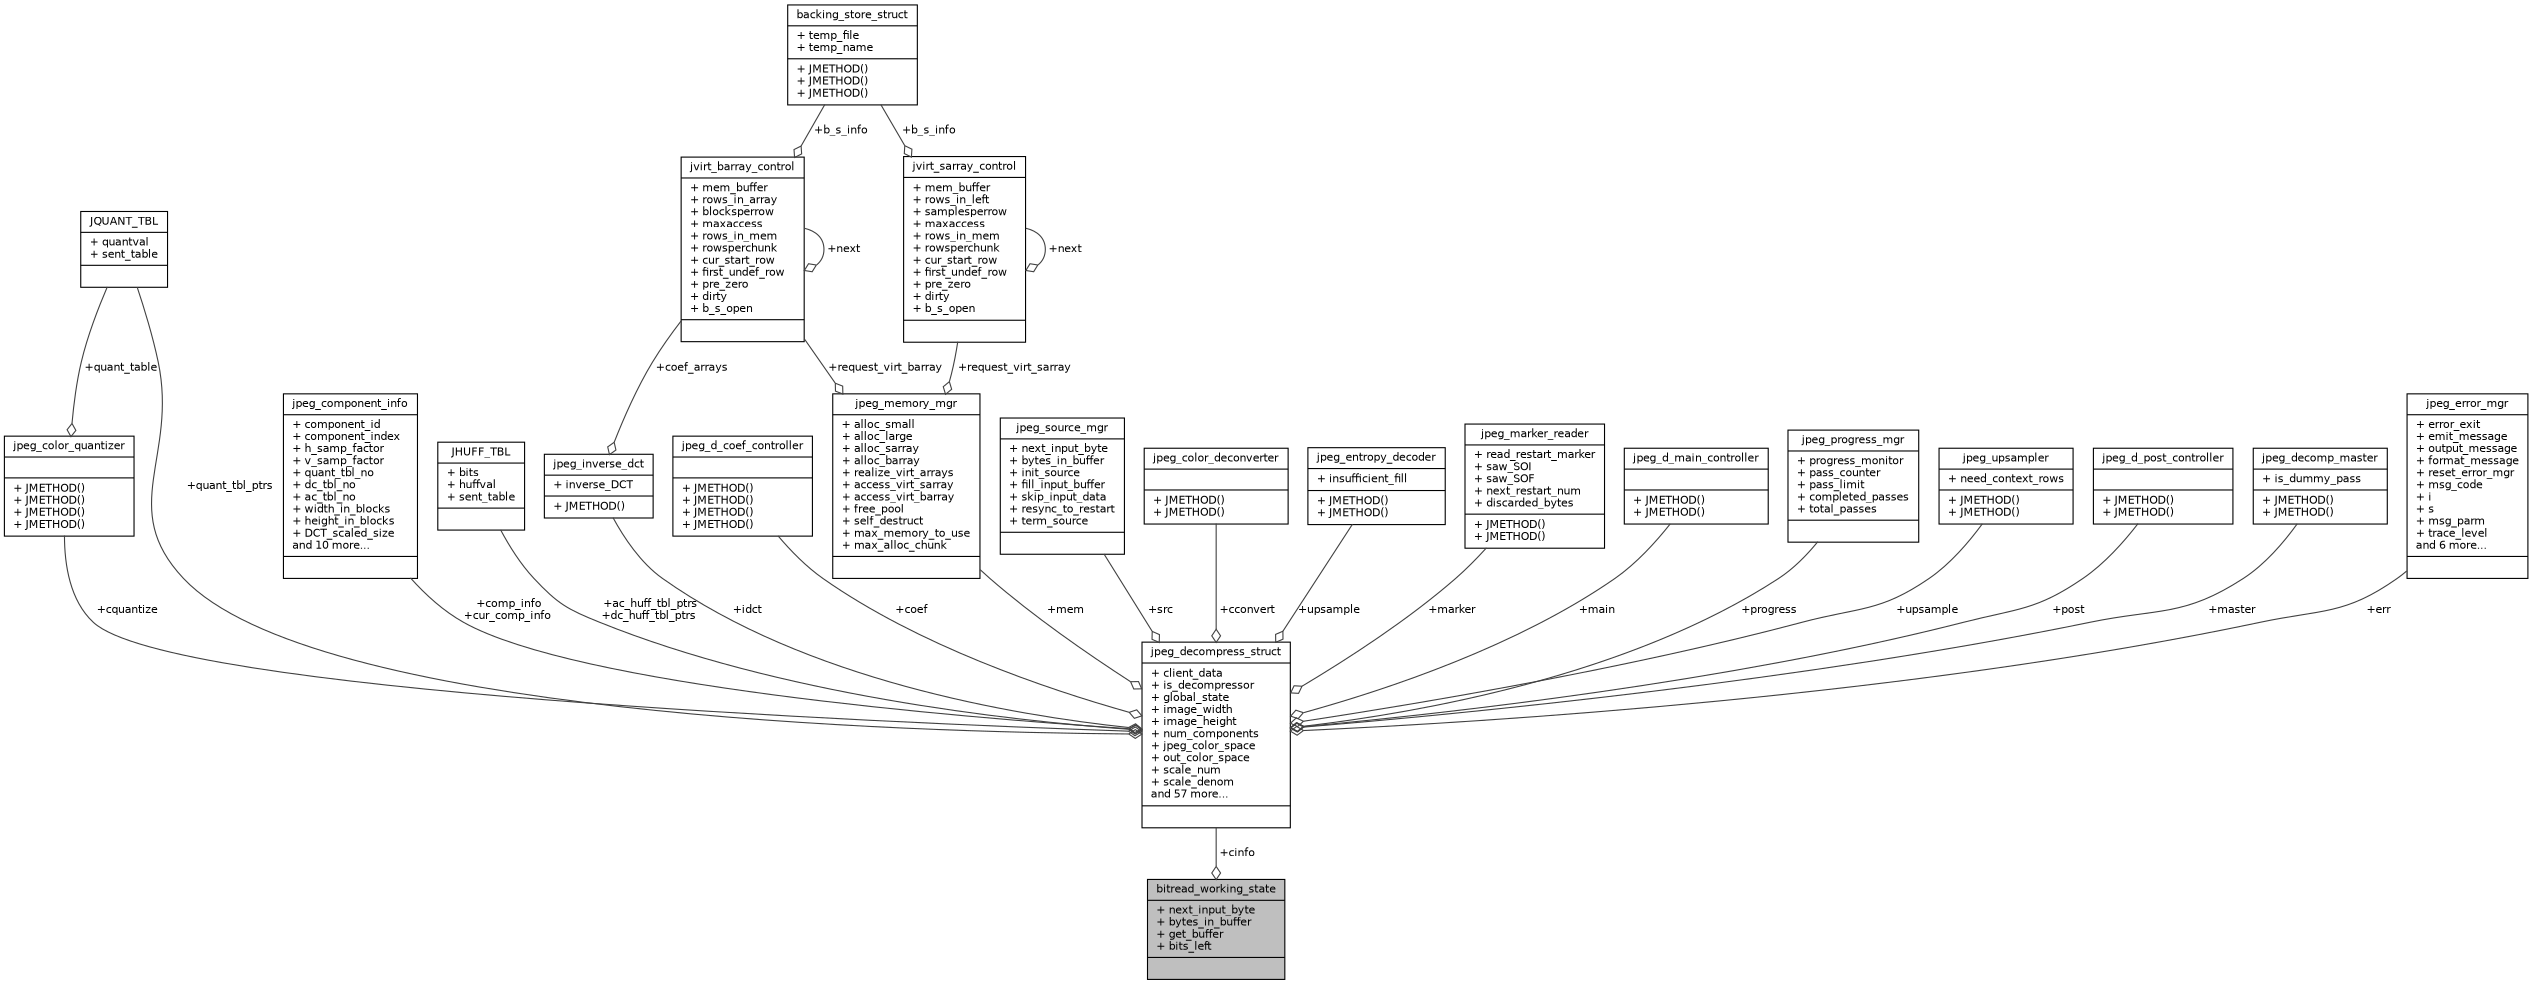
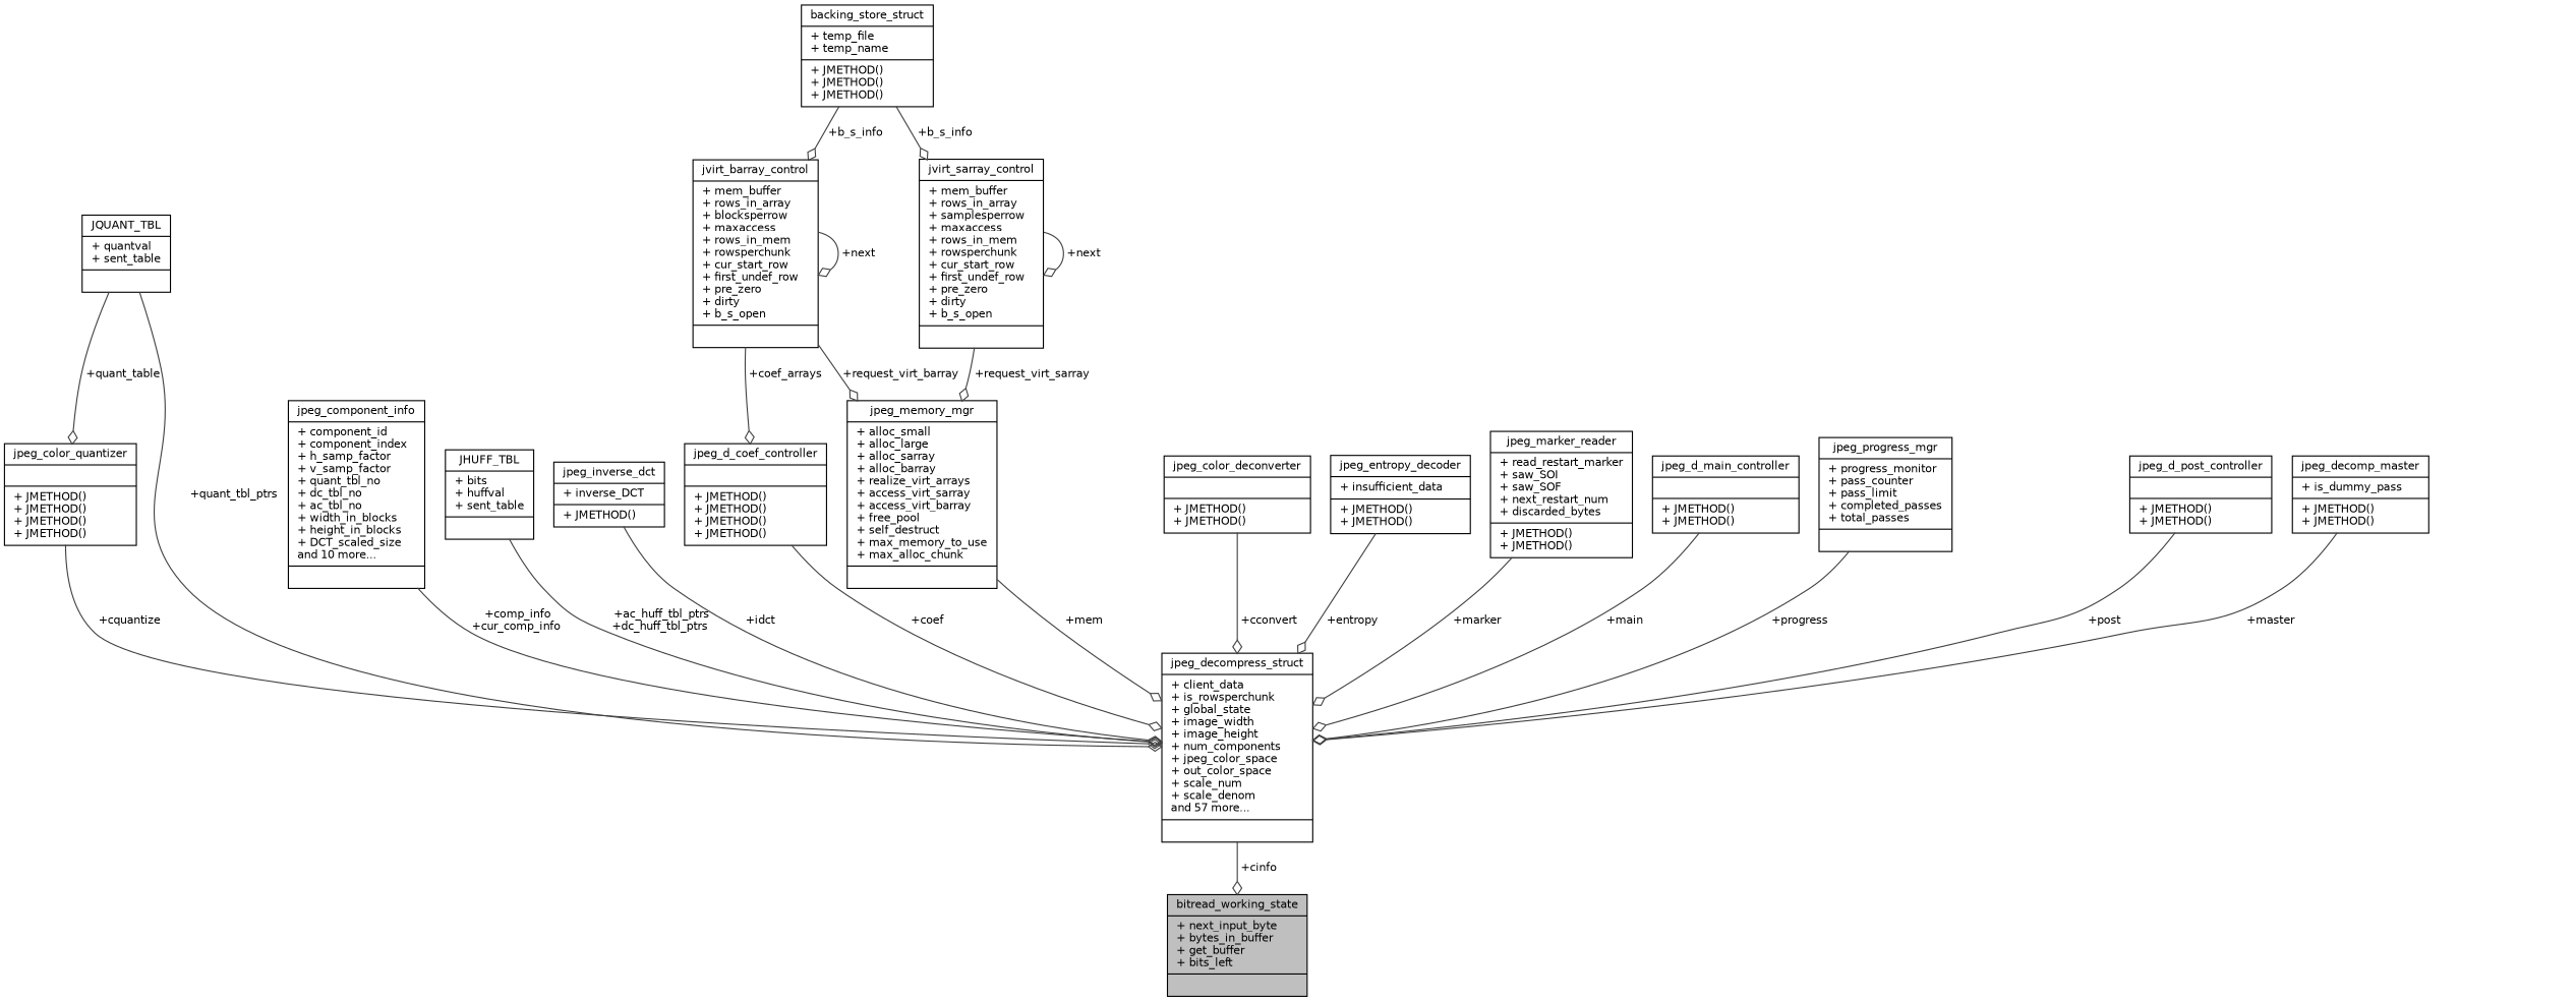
  digraph {
    node [color=black fillcolor=white fontname=Helvetica fontsize=10 shape=record style=filled]
    edge [arrowhead=odiamond color=grey25 fontname=Helvetica fontsize=10 labelfontname=Helvetica labelfontsize=10 style=solid]
    n1 [fillcolor=grey75 fontcolor=black height=0.2 label="{bitread_working_state\n|+ next_input_byte\l+ bytes_in_buffer\l+ get_buffer\l+ bits_left\l|}" width=0.4]
-   n2 [height=0.2 label="{jpeg_decompress_struct\n|+ client_data\l+ is_decompressor\l+ global_state\l+ image_width\l+ image_height\l+ num_components\l+ jpeg_color_space\l+ out_color_space\l+ scale_num\l+ scale_denom\land 57 more...\l|}" width=0.4]
+   n2 [height=0.2 label="{jpeg_decompress_struct\n|+ client_data\l+ is_rowsperchunk\l+ global_state\l+ image_width\l+ image_height\l+ num_components\l+ jpeg_color_space\l+ out_color_space\l+ scale_num\l+ scale_denom\land 57 more...\l|}" width=0.4]
    n3 [height=0.2 label="{jpeg_color_quantizer\n||+ JMETHOD()\l+ JMETHOD()\l+ JMETHOD()\l+ JMETHOD()\l}" width=0.4]
    n4 [height=0.2 label="{JQUANT_TBL\n|+ quantval\l+ sent_table\l|}" width=0.4]
    n5 [height=0.2 label="{jpeg_component_info\n|+ component_id\l+ component_index\l+ h_samp_factor\l+ v_samp_factor\l+ quant_tbl_no\l+ dc_tbl_no\l+ ac_tbl_no\l+ width_in_blocks\l+ height_in_blocks\l+ DCT_scaled_size\land 10 more...\l|}" width=0.4]
    n6 [height=0.2 label="{JHUFF_TBL\n|+ bits\l+ huffval\l+ sent_table\l|}" width=0.4]
    n7 [height=0.2 label="{jpeg_memory_mgr\n|+ alloc_small\l+ alloc_large\l+ alloc_sarray\l+ alloc_barray\l+ realize_virt_arrays\l+ access_virt_sarray\l+ access_virt_barray\l+ free_pool\l+ self_destruct\l+ max_memory_to_use\l+ max_alloc_chunk\l|}" width=0.4]
    n8 [height=0.2 label="{jvirt_barray_control\n|+ mem_buffer\l+ rows_in_array\l+ blocksperrow\l+ maxaccess\l+ rows_in_mem\l+ rowsperchunk\l+ cur_start_row\l+ first_undef_row\l+ pre_zero\l+ dirty\l+ b_s_open\l|}" width=0.4]
    n9 [height=0.2 label="{jpeg_d_coef_controller\n||+ JMETHOD()\l+ JMETHOD()\l+ JMETHOD()\l+ JMETHOD()\l}" width=0.4]
    n10 [height=0.2 label="{backing_store_struct\n|+ temp_file\l+ temp_name\l|+ JMETHOD()\l+ JMETHOD()\l+ JMETHOD()\l}" width=0.4]
-   n11 [height=0.2 label="{jvirt_sarray_control\n|+ mem_buffer\l+ rows_in_left\l+ samplesperrow\l+ maxaccess\l+ rows_in_mem\l+ rowsperchunk\l+ cur_start_row\l+ first_undef_row\l+ pre_zero\l+ dirty\l+ b_s_open\l|}" width=0.4]
+   n11 [height=0.2 label="{jvirt_sarray_control\n|+ mem_buffer\l+ rows_in_array\l+ samplesperrow\l+ maxaccess\l+ rows_in_mem\l+ rowsperchunk\l+ cur_start_row\l+ first_undef_row\l+ pre_zero\l+ dirty\l+ b_s_open\l|}" width=0.4]
    n12 [height=0.2 label="{jpeg_inverse_dct\n|+ inverse_DCT\l|+ JMETHOD()\l}" width=0.4]
-   n13 [height=0.2 label="{jpeg_source_mgr\n|+ next_input_byte\l+ bytes_in_buffer\l+ init_source\l+ fill_input_buffer\l+ skip_input_data\l+ resync_to_restart\l+ term_source\l|}" width=0.4]
    n14 [height=0.2 label="{jpeg_color_deconverter\n||+ JMETHOD()\l+ JMETHOD()\l}" width=0.4]
-   n15 [height=0.2 label="{jpeg_entropy_decoder\n|+ insufficient_fill\l|+ JMETHOD()\l+ JMETHOD()\l}" width=0.4]
+   n15 [height=0.2 label="{jpeg_entropy_decoder\n|+ insufficient_data\l|+ JMETHOD()\l+ JMETHOD()\l}" width=0.4]
    n16 [height=0.2 label="{jpeg_marker_reader\n|+ read_restart_marker\l+ saw_SOI\l+ saw_SOF\l+ next_restart_num\l+ discarded_bytes\l|+ JMETHOD()\l+ JMETHOD()\l}" width=0.4]
    n17 [height=0.2 label="{jpeg_d_main_controller\n||+ JMETHOD()\l+ JMETHOD()\l}" width=0.4]
    n18 [height=0.2 label="{jpeg_progress_mgr\n|+ progress_monitor\l+ pass_counter\l+ pass_limit\l+ completed_passes\l+ total_passes\l|}" width=0.4]
-   n19 [height=0.2 label="{jpeg_upsampler\n|+ need_context_rows\l|+ JMETHOD()\l+ JMETHOD()\l}" width=0.4]
    n20 [height=0.2 label="{jpeg_d_post_controller\n||+ JMETHOD()\l+ JMETHOD()\l}" width=0.4]
    n21 [height=0.2 label="{jpeg_decomp_master\n|+ is_dummy_pass\l|+ JMETHOD()\l+ JMETHOD()\l}" width=0.4]
-   n22 [height=0.2 label="{jpeg_error_mgr\n|+ error_exit\l+ emit_message\l+ output_message\l+ format_message\l+ reset_error_mgr\l+ msg_code\l+ i\l+ s\l+ msg_parm\l+ trace_level\land 6 more...\l|}" width=0.4]
    n2 -> n1 [label=" +cinfo"]
    n3 -> n2 [label=" +cquantize"]
    n4 -> n2 [label=" +quant_tbl_ptrs"]
    n4 -> n3 [label=" +quant_table"]
    n5 -> n2 [label=" +comp_info\n+cur_comp_info"]
    n6 -> n2 [label=" +ac_huff_tbl_ptrs\n+dc_huff_tbl_ptrs"]
    n7 -> n2 [label=" +mem"]
    n8 -> n7 [label=" +request_virt_barray"]
    n8 -> n8 [label=" +next"]
-   n8 -> n12 [label=" +coef_arrays"]
+   n8 -> n9 [label=" +coef_arrays"]
    n9 -> n2 [label=" +coef"]
    n10 -> n8 [label=" +b_s_info"]
    n10 -> n11 [label=" +b_s_info"]
    n11 -> n7 [label=" +request_virt_sarray"]
    n11 -> n11 [label=" +next"]
    n12 -> n2 [label=" +idct"]
-   n13 -> n2 [label=" +src"]
    n14 -> n2 [label=" +cconvert"]
-   n15 -> n2 [label=" +upsample"]
+   n15 -> n2 [label=" +entropy"]
    n16 -> n2 [label=" +marker"]
    n17 -> n2 [label=" +main"]
    n18 -> n2 [label=" +progress"]
-   n19 -> n2 [label=" +upsample"]
    n20 -> n2 [label=" +post"]
    n21 -> n2 [label=" +master"]
-   n22 -> n2 [label=" +err"]
  }
